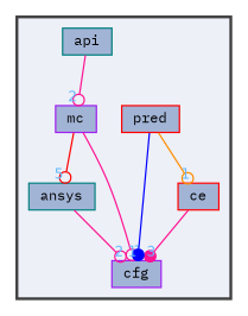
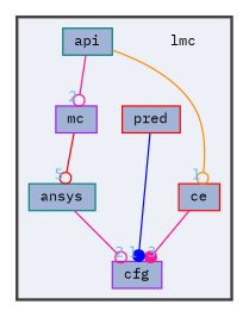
  digraph {
    compound=true
    fontname="IBM Plex Mono"
    node [color=teal fontname="IBM Plex Mono" fontsize=10 shape=box fillcolor="#a2b4d6" style=filled]
    edge [arrowhead=odot color=deeppink fontcolor=steelblue1 fontname="IBM Plex Mono" fontsize=10 headlabel=1 labeldistance=1.5 labelfontname=Helvetica labelfontsize=10]
+   n1 [height=0.2 label=lmc shape=plaintext width=0.4 fillcolor="" style=""]
    n2 [height=0.2 label=ansys width=0.4]
    n3 [height=0.2 label=api width=0.4]
    n4 [color=red height=0.2 label=ce width=0.4]
    n5 [color=purple height=0.2 label=cfg width=0.4]
    n6 [color=purple height=0.2 label=mc width=0.4]
    n7 [color=red height=0.2 label=pred width=0.4]
    subgraph cluster_1 {
      bgcolor="#edf0f7"
      fontsize=10
      pencolor=grey25
      style="filled,bold"
+     n1
      n2
      n3
      n4
      n5
      n6
      n7
    }
    n2 -> n5 [headlabel=2]
    n3 -> n6 [headlabel=2]
    n4 -> n5 [arrowhead=dot headlabel=3]
    n6 -> n2 [color=red headlabel=5]
-   n6 -> n5
-   n7 -> n4 [color=darkorange]
+   n3 -> n4 [color=darkorange]
    n7 -> n5 [arrowhead=dot color=blue]
  }
